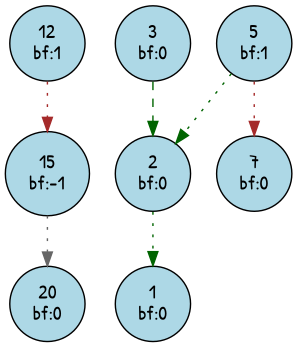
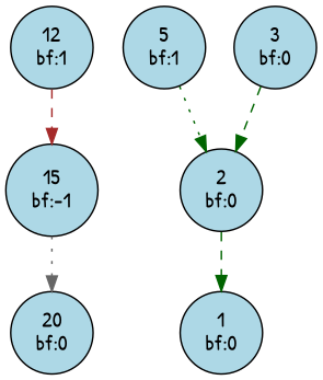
  digraph {
    fontname="Patrick Hand"
    node [fillcolor=lightblue fontname="Patrick Hand" shape=circle style=filled]
    edge [color=darkgreen fontname="Patrick Hand" style=dotted]
    n1 [label="12\nbf:1"]
    n2 [label="15\nbf:-1"]
    n3 [label="5\nbf:1"]
    n4 [label="2\nbf:0"]
-   n5 [label="7\nbf:0"]
    n6 [label="20\nbf:0"]
    n7 [label="1\nbf:0"]
    n8 [label="3\nbf:0"]
-   n1 -> n2 [color=brown]
+   n1 -> n2 [color=brown style=dashed]
    n2 -> n6 [color=gray40]
    n3 -> n4
-   n3 -> n5 [color=brown]
-   n4 -> n7
+   n4 -> n7 [style=dashed]
    n8 -> n4 [style=dashed]
  }
